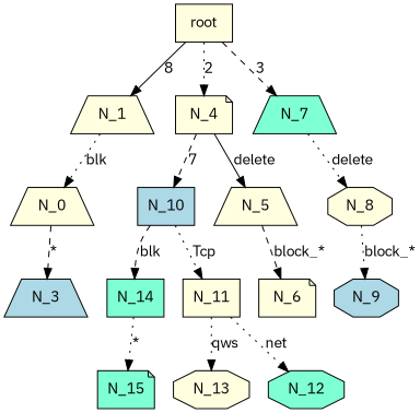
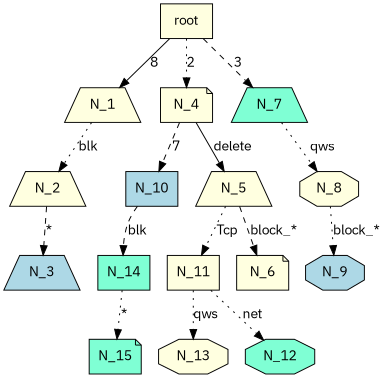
  strict digraph {
    fontname="IBM Plex Sans"
    node [fillcolor=lightyellow fontname="IBM Plex Sans" shape=trapezium style=filled]
    edge [fontname="IBM Plex Sans" style=dotted]
    n1 [label=root shape=box]
    N_1
    N_4 [shape=note]
    N_7 [fillcolor=aquamarine]
-   N_2 [label=N_0]
+   N_2
    N_10 [fillcolor=lightblue shape=box]
    N_5
    N_8 [shape=octagon]
    N_11 [shape=box]
    N_14 [fillcolor=aquamarine shape=box]
    N_3 [fillcolor=lightblue]
    N_6 [shape=note]
    N_9 [fillcolor=lightblue shape=octagon]
    N_12 [fillcolor=aquamarine shape=octagon]
    N_13 [shape=octagon]
    N_15 [fillcolor=aquamarine shape=note]
    n1 -> N_1 [label=8 style=solid]
    n1 -> N_4 [label=2]
    n1 -> N_7 [label=3 style=dashed]
    N_1 -> N_2 [label=blk]
    N_4 -> N_10 [label=7 style=dashed]
    N_4 -> N_5 [label=delete style=solid]
-   N_7 -> N_8 [label=delete]
+   N_7 -> N_8 [label=qws]
    N_2 -> N_3 [label="*" style=dashed]
-   N_10 -> N_11 [label=Tcp]
+   N_5 -> N_11 [label=Tcp]
    N_10 -> N_14 [label=blk style=dashed]
    N_5 -> N_6 [label="block_*" style=dashed]
    N_8 -> N_9 [label="block_*"]
    N_11 -> N_12 [label=net]
    N_11 -> N_13 [label=qws]
    N_14 -> N_15 [label="*"]
  }
